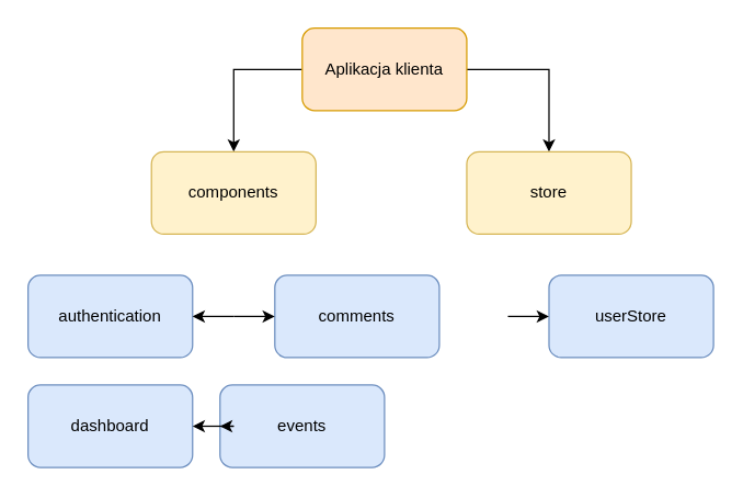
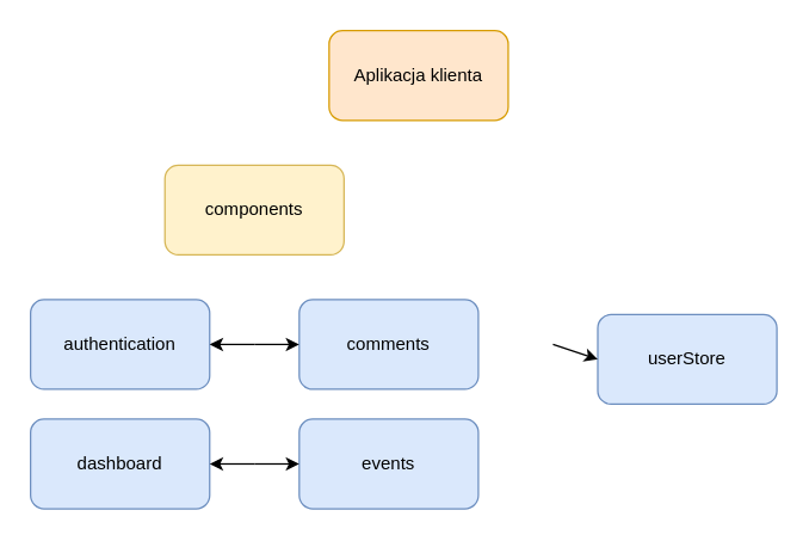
  <mxCell id="0" />
  <mxCell id="1" parent="0" />
- <mxCell id="2" value="" style="edgeStyle=orthogonalEdgeStyle;rounded=0;orthogonalLoop=1;jettySize=auto;html=1;" edge="1" parent="1" source="4" target="5"><mxGeometry relative="1" as="geometry"><mxPoint x="420" y="50" as="targetPoint" /><Array as="points"><mxPoint x="400" y="50" /></Array></mxGeometry></mxCell>
- <mxCell id="3" style="edgeStyle=orthogonalEdgeStyle;rounded=0;orthogonalLoop=1;jettySize=auto;html=1;" edge="1" parent="1" source="4" target="6"><mxGeometry relative="1" as="geometry"><Array as="points"><mxPoint x="170" y="50" /></Array></mxGeometry></mxCell>
  <mxCell id="4" value="Aplikacja klienta" style="rounded=1;whiteSpace=wrap;html=1;fillColor=#ffe6cc;strokeColor=#d79b00;" vertex="1" parent="1"><mxGeometry x="220" y="20" width="120" height="60" as="geometry" /></mxCell>
- <mxCell id="5" value="store" style="rounded=1;whiteSpace=wrap;html=1;fillColor=#fff2cc;strokeColor=#d6b656;" vertex="1" parent="1"><mxGeometry x="340" y="110" width="120" height="60" as="geometry" /></mxCell>
  <mxCell id="6" value="components" style="rounded=1;whiteSpace=wrap;html=1;fillColor=#fff2cc;strokeColor=#d6b656;" vertex="1" parent="1"><mxGeometry x="110" y="110" width="120" height="60" as="geometry" /></mxCell>
- <mxCell id="7" value="userStore" style="rounded=1;whiteSpace=wrap;html=1;fillColor=#dae8fc;strokeColor=#6c8ebf;" vertex="1" parent="1"><mxGeometry x="400" y="200" width="120" height="60" as="geometry" /></mxCell>
+ <mxCell id="7" value="userStore" style="rounded=1;whiteSpace=wrap;html=1;fillColor=#dae8fc;strokeColor=#6c8ebf;" vertex="1" parent="1"><mxGeometry x="400" y="210" width="120" height="60" as="geometry" /></mxCell>
  <mxCell id="8" value="authentication" style="rounded=1;whiteSpace=wrap;html=1;fillColor=#dae8fc;strokeColor=#6c8ebf;" vertex="1" parent="1"><mxGeometry x="20" y="200" width="120" height="60" as="geometry" /></mxCell>
  <mxCell id="9" value="comments" style="rounded=1;whiteSpace=wrap;html=1;fillColor=#dae8fc;strokeColor=#6c8ebf;" vertex="1" parent="1"><mxGeometry x="200" y="200" width="120" height="60" as="geometry" /></mxCell>
  <mxCell id="10" value="dashboard" style="rounded=1;whiteSpace=wrap;html=1;fillColor=#dae8fc;strokeColor=#6c8ebf;" vertex="1" parent="1"><mxGeometry x="20" y="280" width="120" height="60" as="geometry" /></mxCell>
- <mxCell id="11" value="events" style="rounded=1;whiteSpace=wrap;html=1;fillColor=#dae8fc;strokeColor=#6c8ebf;" vertex="1" parent="1"><mxGeometry x="160" y="280" width="120" height="60" as="geometry" /></mxCell>
+ <mxCell id="11" value="events" style="rounded=1;whiteSpace=wrap;html=1;fillColor=#dae8fc;strokeColor=#6c8ebf;" vertex="1" parent="1"><mxGeometry x="200" y="280" width="120" height="60" as="geometry" /></mxCell>
  <mxCell id="12" value="" style="endArrow=classic;html=1;entryX=0;entryY=0.5;entryDx=0;entryDy=0;" edge="1" parent="1" target="7"><mxGeometry width="50" height="50" relative="1" as="geometry"><mxPoint x="370" y="230" as="sourcePoint" /><mxPoint x="250" y="200" as="targetPoint" /><Array as="points" /></mxGeometry></mxCell>
  <mxCell id="13" value="" style="endArrow=classic;html=1;entryX=1;entryY=0.5;entryDx=0;entryDy=0;" edge="1" parent="1"><mxGeometry width="50" height="50" relative="1" as="geometry"><mxPoint x="170" y="230" as="sourcePoint" /><mxPoint x="140" y="230" as="targetPoint" /><Array as="points" /></mxGeometry></mxCell>
  <mxCell id="14" value="" style="endArrow=classic;html=1;entryX=0;entryY=0.5;entryDx=0;entryDy=0;" edge="1" parent="1" target="9"><mxGeometry width="50" height="50" relative="1" as="geometry"><mxPoint x="170" y="230" as="sourcePoint" /><mxPoint x="150" y="265" as="targetPoint" /><Array as="points" /></mxGeometry></mxCell>
  <mxCell id="15" value="" style="endArrow=classic;html=1;entryX=1;entryY=0.5;entryDx=0;entryDy=0;" edge="1" parent="1" target="10"><mxGeometry width="50" height="50" relative="1" as="geometry"><mxPoint x="170" y="310" as="sourcePoint" /><mxPoint x="150" y="240" as="targetPoint" /><Array as="points" /></mxGeometry></mxCell>
  <mxCell id="16" value="" style="endArrow=classic;html=1;entryX=0;entryY=0.5;entryDx=0;entryDy=0;" edge="1" parent="1" target="11"><mxGeometry width="50" height="50" relative="1" as="geometry"><mxPoint x="170" y="310" as="sourcePoint" /><mxPoint x="200" y="230" as="targetPoint" /><Array as="points" /></mxGeometry></mxCell>
